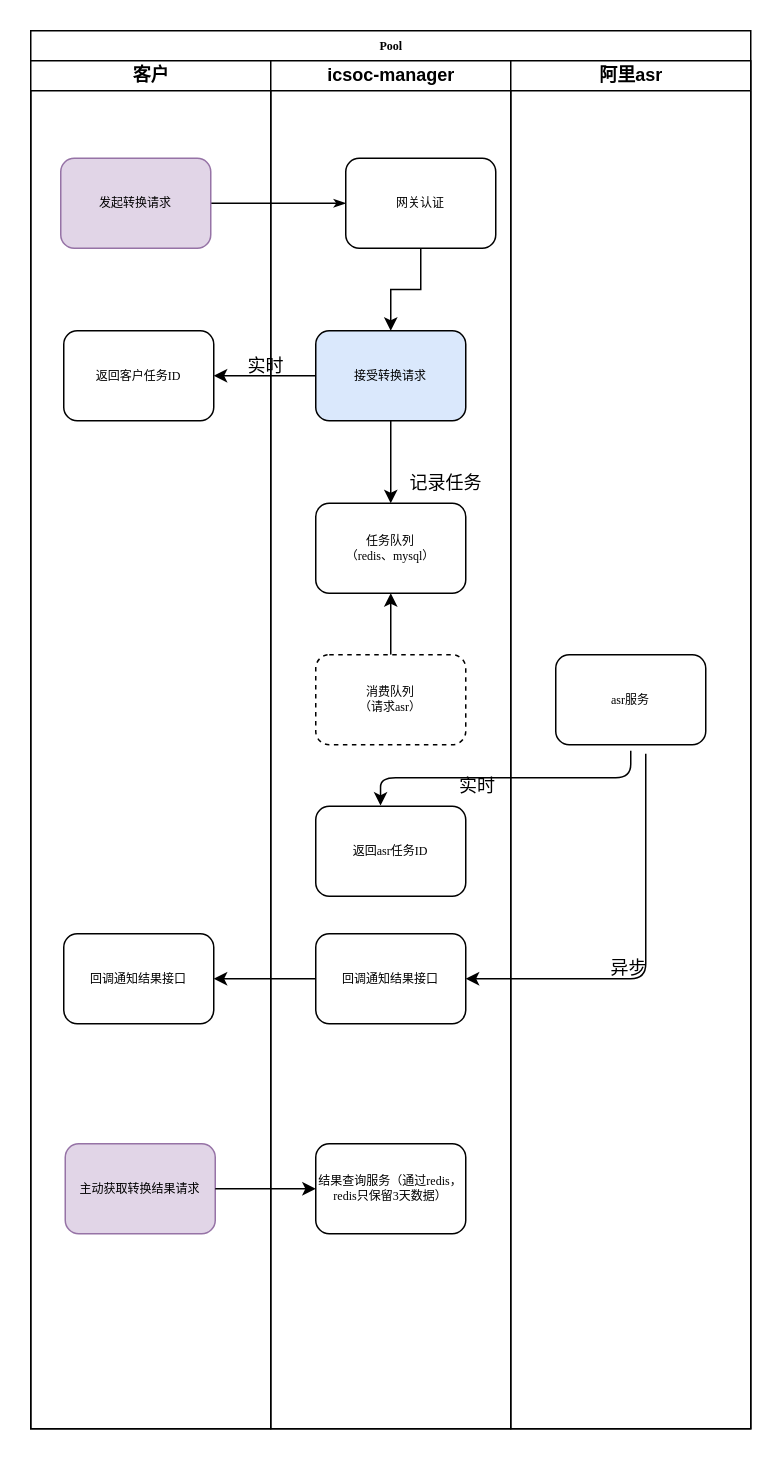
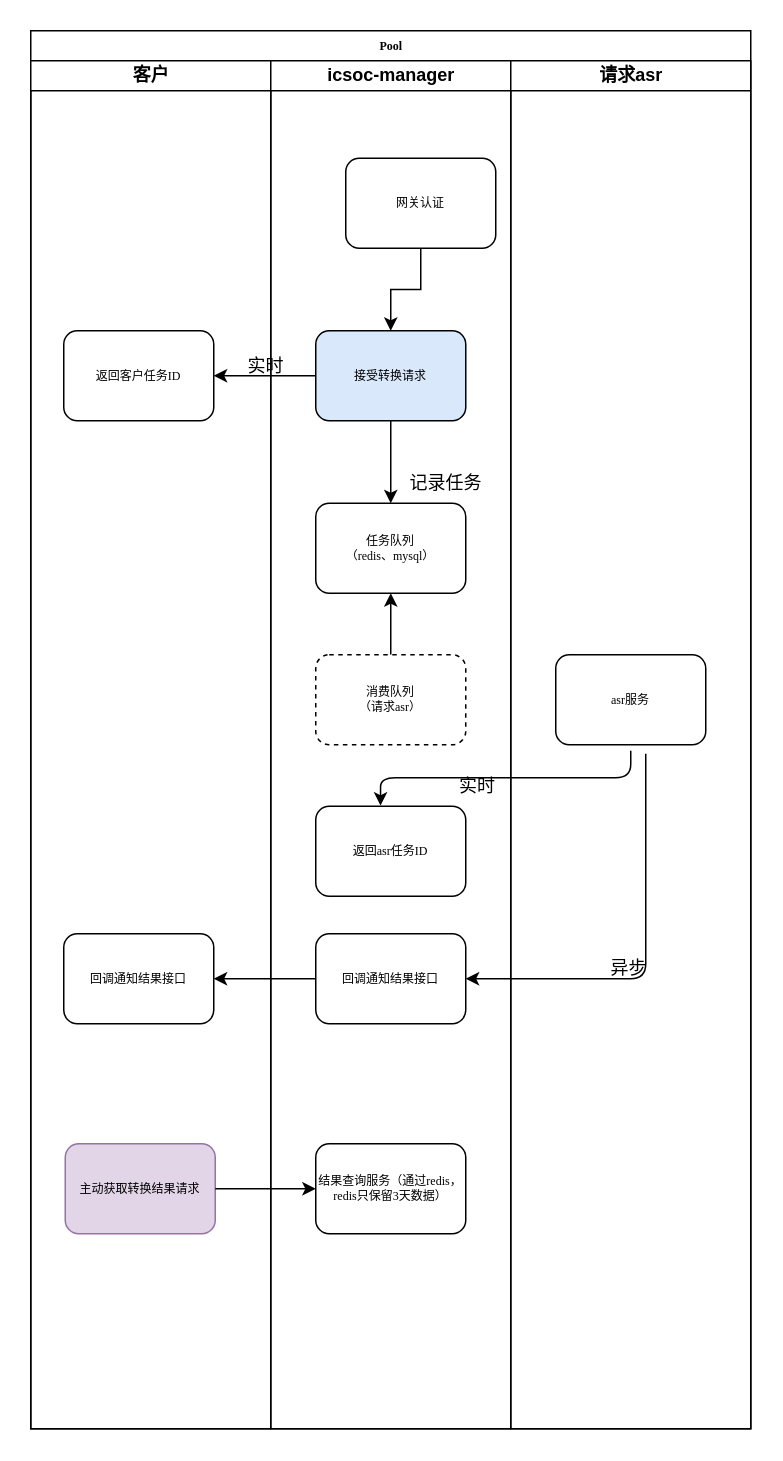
  <mxCell id="0" />
  <mxCell id="1" parent="0" />
  <mxCell id="2" value="Pool" style="swimlane;html=1;childLayout=stackLayout;startSize=20;rounded=0;shadow=0;labelBackgroundColor=none;strokeColor=#000000;strokeWidth=1;fillColor=#ffffff;fontFamily=Verdana;fontSize=8;fontColor=#000000;align=center;" parent="1" vertex="1"><mxGeometry x="20" y="20" width="480" height="932" as="geometry" /></mxCell>
- <mxCell id="3" style="edgeStyle=orthogonalEdgeStyle;rounded=1;html=1;labelBackgroundColor=none;startArrow=none;startFill=0;startSize=5;endArrow=classicThin;endFill=1;endSize=5;jettySize=auto;orthogonalLoop=1;strokeColor=#000000;strokeWidth=1;fontFamily=Verdana;fontSize=8;fontColor=#000000;" parent="2" source="5" target="11" edge="1"><mxGeometry relative="1" as="geometry" /></mxCell>
  <mxCell id="4" value="客户" style="swimlane;html=1;startSize=20;" parent="2" vertex="1"><mxGeometry y="20" width="160" height="912" as="geometry" /></mxCell>
- <mxCell id="5" value="发起转换请求" style="rounded=1;whiteSpace=wrap;html=1;shadow=0;labelBackgroundColor=none;strokeColor=#9673a6;strokeWidth=1;fillColor=#e1d5e7;fontFamily=Verdana;fontSize=8;align=center;" parent="4" vertex="1"><mxGeometry x="20" y="65" width="100" height="60" as="geometry" /></mxCell>
  <mxCell id="6" value="返回客户任务ID" style="rounded=1;whiteSpace=wrap;html=1;shadow=0;labelBackgroundColor=none;strokeColor=#000000;strokeWidth=1;fillColor=#ffffff;fontFamily=Verdana;fontSize=8;fontColor=#000000;align=center;" parent="4" vertex="1"><mxGeometry x="22" y="180" width="100" height="60" as="geometry" /></mxCell>
  <mxCell id="7" value="回调通知结果接口" style="rounded=1;whiteSpace=wrap;html=1;shadow=0;labelBackgroundColor=none;strokeColor=#000000;strokeWidth=1;fillColor=#ffffff;fontFamily=Verdana;fontSize=8;fontColor=#000000;align=center;" vertex="1" parent="4"><mxGeometry x="22" y="582" width="100" height="60" as="geometry" /></mxCell>
  <mxCell id="8" value="主动获取转换结果请求" style="rounded=1;whiteSpace=wrap;html=1;shadow=0;labelBackgroundColor=none;strokeColor=#9673a6;strokeWidth=1;fillColor=#e1d5e7;fontFamily=Verdana;fontSize=8;align=center;" vertex="1" parent="4"><mxGeometry x="23" y="722" width="100" height="60" as="geometry" /></mxCell>
  <mxCell id="9" value="icsoc-manager" style="swimlane;html=1;startSize=20;" parent="2" vertex="1"><mxGeometry x="160" y="20" width="160" height="912" as="geometry" /></mxCell>
  <mxCell id="10" value="" style="edgeStyle=orthogonalEdgeStyle;rounded=0;orthogonalLoop=1;jettySize=auto;html=1;" edge="1" parent="9" source="11" target="13"><mxGeometry relative="1" as="geometry" /></mxCell>
  <mxCell id="11" value="网关认证" style="rounded=1;whiteSpace=wrap;html=1;shadow=0;labelBackgroundColor=none;strokeColor=#000000;strokeWidth=1;fillColor=#ffffff;fontFamily=Verdana;fontSize=8;fontColor=#000000;align=center;" parent="9" vertex="1"><mxGeometry x="50" y="65" width="100" height="60" as="geometry" /></mxCell>
  <mxCell id="12" value="" style="edgeStyle=orthogonalEdgeStyle;rounded=0;orthogonalLoop=1;jettySize=auto;html=1;" edge="1" parent="9" source="13" target="15"><mxGeometry relative="1" as="geometry" /></mxCell>
  <mxCell id="13" value="接受转换请求" style="rounded=1;whiteSpace=wrap;html=1;shadow=0;labelBackgroundColor=none;strokeColor=#000000;strokeWidth=1;fillColor=#dae8fc;fontFamily=Verdana;fontSize=8;fontColor=#000000;align=center;" parent="9" vertex="1"><mxGeometry x="30" y="180" width="100" height="60" as="geometry" /></mxCell>
  <mxCell id="14" value="" style="edgeStyle=orthogonalEdgeStyle;rounded=0;orthogonalLoop=1;jettySize=auto;html=1;" edge="1" parent="9" source="16" target="15"><mxGeometry relative="1" as="geometry" /></mxCell>
  <mxCell id="15" value="任务队列&lt;br&gt;（redis、mysql）&lt;br&gt;" style="rounded=1;whiteSpace=wrap;html=1;shadow=0;labelBackgroundColor=none;strokeColor=#000000;strokeWidth=1;fillColor=#ffffff;fontFamily=Verdana;fontSize=8;fontColor=#000000;align=center;" vertex="1" parent="9"><mxGeometry x="30" y="295" width="100" height="60" as="geometry" /></mxCell>
  <mxCell id="16" value="消费队列&lt;br&gt;（请求asr）&lt;br&gt;" style="rounded=1;whiteSpace=wrap;html=1;shadow=0;labelBackgroundColor=none;strokeColor=#000000;strokeWidth=1;fillColor=#ffffff;fontFamily=Verdana;fontSize=8;fontColor=#000000;align=center;dashed=1;" vertex="1" parent="9"><mxGeometry x="30" y="396" width="100" height="60" as="geometry" /></mxCell>
  <mxCell id="17" value="返回asr任务ID" style="rounded=1;whiteSpace=wrap;html=1;shadow=0;labelBackgroundColor=none;strokeColor=#000000;strokeWidth=1;fillColor=#ffffff;fontFamily=Verdana;fontSize=8;fontColor=#000000;align=center;" vertex="1" parent="9"><mxGeometry x="30" y="497" width="100" height="60" as="geometry" /></mxCell>
  <mxCell id="18" value="回调通知结果接口" style="rounded=1;whiteSpace=wrap;html=1;shadow=0;labelBackgroundColor=none;strokeColor=#000000;strokeWidth=1;fillColor=#ffffff;fontFamily=Verdana;fontSize=8;fontColor=#000000;align=center;" vertex="1" parent="9"><mxGeometry x="30" y="582" width="100" height="60" as="geometry" /></mxCell>
  <mxCell id="19" value="结果查询服务（通过redis，redis只保留3天数据）" style="rounded=1;whiteSpace=wrap;html=1;shadow=0;labelBackgroundColor=none;strokeColor=#000000;strokeWidth=1;fillColor=#ffffff;fontFamily=Verdana;fontSize=8;fontColor=#000000;align=center;" vertex="1" parent="9"><mxGeometry x="30" y="722" width="100" height="60" as="geometry" /></mxCell>
- <mxCell id="20" value="阿里asr" style="swimlane;html=1;startSize=20;" parent="2" vertex="1"><mxGeometry x="320" y="20" width="160" height="912" as="geometry" /></mxCell>
+ <mxCell id="20" value="请求asr" style="swimlane;html=1;startSize=20;" parent="2" vertex="1"><mxGeometry x="320" y="20" width="160" height="912" as="geometry" /></mxCell>
  <mxCell id="21" value="asr服务" style="rounded=1;whiteSpace=wrap;html=1;shadow=0;labelBackgroundColor=none;strokeColor=#000000;strokeWidth=1;fillColor=#ffffff;fontFamily=Verdana;fontSize=8;fontColor=#000000;align=center;" vertex="1" parent="20"><mxGeometry x="30" y="396" width="100" height="60" as="geometry" /></mxCell>
  <mxCell id="22" value="" style="edgeStyle=elbowEdgeStyle;elbow=vertical;endArrow=classic;html=1;exitX=0.432;exitY=-0.007;exitDx=0;exitDy=0;exitPerimeter=0;entryX=0.432;entryY=-0.007;entryDx=0;entryDy=0;entryPerimeter=0;" edge="1" parent="20" target="17"><mxGeometry width="50" height="50" relative="1" as="geometry"><mxPoint x="80" y="460" as="sourcePoint" /><mxPoint x="30" y="510" as="targetPoint" /></mxGeometry></mxCell>
  <mxCell id="23" value="" style="edgeStyle=orthogonalEdgeStyle;rounded=0;orthogonalLoop=1;jettySize=auto;html=1;" edge="1" parent="2" source="13" target="6"><mxGeometry relative="1" as="geometry" /></mxCell>
  <mxCell id="24" value="" style="edgeStyle=orthogonalEdgeStyle;rounded=0;orthogonalLoop=1;jettySize=auto;html=1;" edge="1" parent="2" source="18" target="7"><mxGeometry relative="1" as="geometry" /></mxCell>
  <mxCell id="25" value="" style="edgeStyle=orthogonalEdgeStyle;rounded=0;orthogonalLoop=1;jettySize=auto;html=1;" edge="1" parent="2" source="8" target="19"><mxGeometry relative="1" as="geometry" /></mxCell>
  <mxCell id="26" value="记录任务" style="text;html=1;resizable=0;points=[];autosize=1;align=left;verticalAlign=top;spacingTop=-4;" vertex="1" parent="1"><mxGeometry x="271" y="312" width="60" height="20" as="geometry" /></mxCell>
  <mxCell id="27" value="实时" style="text;html=1;resizable=0;points=[];autosize=1;align=left;verticalAlign=top;spacingTop=-4;" vertex="1" parent="1"><mxGeometry x="163" y="234" width="40" height="20" as="geometry" /></mxCell>
  <mxCell id="28" value="实时" style="text;html=1;resizable=0;points=[];autosize=1;align=left;verticalAlign=top;spacingTop=-4;" vertex="1" parent="1"><mxGeometry x="304" y="514" width="40" height="20" as="geometry" /></mxCell>
  <mxCell id="29" value="" style="edgeStyle=elbowEdgeStyle;elbow=vertical;endArrow=classic;html=1;" edge="1" parent="1" target="18"><mxGeometry width="50" height="50" relative="1" as="geometry"><mxPoint x="430" y="502" as="sourcePoint" /><mxPoint x="263" y="547" as="targetPoint" /><Array as="points"><mxPoint x="430" y="652" /></Array></mxGeometry></mxCell>
  <mxCell id="30" value="异步" style="text;html=1;resizable=0;points=[];autosize=1;align=left;verticalAlign=top;spacingTop=-4;" vertex="1" parent="1"><mxGeometry x="405" y="635" width="40" height="20" as="geometry" /></mxCell>
